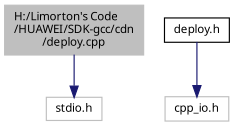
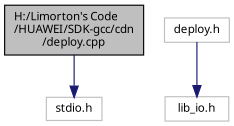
  digraph {
    fontname="Noto Sans"
    node [color=black fillcolor=white fontname="Noto Sans" fontsize=10 shape=record style=filled]
    edge [color=midnightblue fontname="Noto Sans" fontsize=10 labelfontname=Helvetica labelfontsize=10 style=solid]
-   n1 [color=grey75 fillcolor=grey75 fontcolor=black height=0.2 label="H:/Limorton's Code\l/HUAWEI/SDK-gcc/cdn\l/deploy.cpp" width=0.4]
+   n1 [fillcolor=grey75 fontcolor=black height=0.2 label="H:/Limorton's Code\l/HUAWEI/SDK-gcc/cdn\l/deploy.cpp" width=0.4]
    n2 [color=grey75 height=0.2 label="stdio.h" width=0.4]
-   n3 [height=0.2 label="deploy.h" width=0.4]
-   n4 [color=grey75 height=0.2 label="cpp_io.h" width=0.4]
+   n3 [color=grey75 height=0.2 label="deploy.h" width=0.4]
+   n4 [color=grey75 height=0.2 label="lib_io.h" width=0.4]
    n1 -> n2
    n3 -> n4
  }
